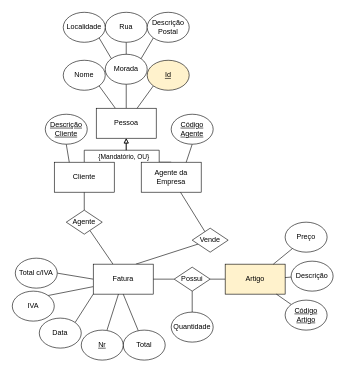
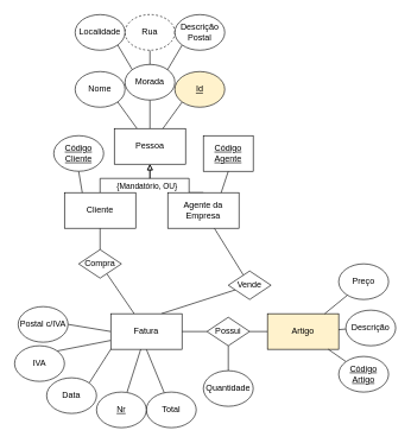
  <mxCell id="0" />
  <mxCell id="1" parent="0" />
  <mxCell id="2" style="rounded=0;orthogonalLoop=1;jettySize=auto;html=1;exitX=1;exitY=0;exitDx=0;exitDy=0;entryX=0;entryY=1;entryDx=0;entryDy=0;endArrow=none;startFill=0;" parent="1" source="3" target="50" edge="1"><mxGeometry relative="1" as="geometry"><mxPoint x="-45" y="440" as="targetPoint" /></mxGeometry></mxCell>
  <mxCell id="3" value="Data" style="ellipse;whiteSpace=wrap;html=1;" parent="1" vertex="1"><mxGeometry x="65" y="530" width="70" height="50" as="geometry" /></mxCell>
  <mxCell id="4" style="rounded=0;orthogonalLoop=1;jettySize=auto;html=1;exitX=1;exitY=0.5;exitDx=0;exitDy=0;entryX=0;entryY=0.5;entryDx=0;entryDy=0;endArrow=none;startFill=0;" parent="1" source="5" target="50" edge="1"><mxGeometry relative="1" as="geometry" /></mxCell>
- <mxCell id="5" value="Total c/IVA" style="ellipse;whiteSpace=wrap;html=1;" parent="1" vertex="1"><mxGeometry x="25" y="430" width="70" height="50" as="geometry" /></mxCell>
+ <mxCell id="5" value="Postal c/IVA" style="ellipse;whiteSpace=wrap;html=1;" parent="1" vertex="1"><mxGeometry x="25" y="430" width="70" height="50" as="geometry" /></mxCell>
  <mxCell id="6" style="rounded=0;orthogonalLoop=1;jettySize=auto;html=1;exitX=1;exitY=0;exitDx=0;exitDy=0;entryX=0;entryY=0.75;entryDx=0;entryDy=0;endArrow=none;startFill=0;" parent="1" source="7" target="50" edge="1"><mxGeometry relative="1" as="geometry"><mxPoint x="5" y="440" as="targetPoint" /></mxGeometry></mxCell>
  <mxCell id="7" value="IVA" style="ellipse;whiteSpace=wrap;html=1;" parent="1" vertex="1"><mxGeometry x="20" y="485" width="70" height="50" as="geometry" /></mxCell>
  <mxCell id="8" style="edgeStyle=orthogonalEdgeStyle;rounded=0;orthogonalLoop=1;jettySize=auto;html=1;endArrow=block;endFill=0;" parent="1" source="11" target="37" edge="1"><mxGeometry relative="1" as="geometry" /></mxCell>
  <mxCell id="9" value="{Mandatório, OU}" style="edgeLabel;html=1;align=center;verticalAlign=middle;resizable=0;points=[];" parent="8" vertex="1" connectable="0"><mxGeometry x="-0.224" y="1" relative="1" as="geometry"><mxPoint x="42" y="11" as="offset" /></mxGeometry></mxCell>
  <mxCell id="10" style="rounded=0;orthogonalLoop=1;jettySize=auto;html=1;endArrow=none;startFill=0;" parent="1" source="11" target="47" edge="1"><mxGeometry relative="1" as="geometry" /></mxCell>
  <mxCell id="11" value="Cliente" style="rounded=0;whiteSpace=wrap;html=1;" parent="1" vertex="1"><mxGeometry x="90" y="270" width="100" height="50" as="geometry" /></mxCell>
  <mxCell id="12" style="rounded=0;orthogonalLoop=1;jettySize=auto;html=1;exitX=0.5;exitY=1;exitDx=0;exitDy=0;entryX=0.25;entryY=0;entryDx=0;entryDy=0;endArrow=none;startFill=0;" parent="1" source="13" target="11" edge="1"><mxGeometry relative="1" as="geometry" /></mxCell>
- <mxCell id="13" value="&lt;u&gt;Descrição&lt;/u&gt;&lt;div&gt;&lt;u&gt;Cliente&lt;/u&gt;&lt;/div&gt;" style="ellipse;whiteSpace=wrap;html=1;" parent="1" vertex="1"><mxGeometry x="75" y="190" width="70" height="50" as="geometry" /></mxCell>
+ <mxCell id="13" value="&lt;u&gt;Código&lt;/u&gt;&lt;div&gt;&lt;u&gt;Cliente&lt;/u&gt;&lt;/div&gt;" style="ellipse;whiteSpace=wrap;html=1;" parent="1" vertex="1"><mxGeometry x="75" y="190" width="70" height="50" as="geometry" /></mxCell>
  <mxCell id="14" style="rounded=0;orthogonalLoop=1;jettySize=auto;html=1;exitX=0.5;exitY=1;exitDx=0;exitDy=0;endArrow=none;startFill=0;" parent="1" source="15" target="37" edge="1"><mxGeometry relative="1" as="geometry" /></mxCell>
  <mxCell id="15" value="Morada" style="ellipse;whiteSpace=wrap;html=1;" parent="1" vertex="1"><mxGeometry x="175" y="90" width="70" height="50" as="geometry" /></mxCell>
  <mxCell id="16" style="rounded=0;orthogonalLoop=1;jettySize=auto;html=1;entryX=0.5;entryY=0;entryDx=0;entryDy=0;endArrow=none;startFill=0;" parent="1" source="17" target="15" edge="1"><mxGeometry relative="1" as="geometry" /></mxCell>
- <mxCell id="17" value="Rua" style="ellipse;whiteSpace=wrap;html=1;" parent="1" vertex="1"><mxGeometry x="175" y="20" width="70" height="50" as="geometry" /></mxCell>
+ <mxCell id="17" value="Rua" style="ellipse;whiteSpace=wrap;html=1;dashed=1;" parent="1" vertex="1"><mxGeometry x="175" y="20" width="70" height="50" as="geometry" /></mxCell>
  <mxCell id="18" style="rounded=0;orthogonalLoop=1;jettySize=auto;html=1;exitX=1;exitY=1;exitDx=0;exitDy=0;entryX=0;entryY=0;entryDx=0;entryDy=0;endArrow=none;startFill=0;" parent="1" source="19" target="15" edge="1"><mxGeometry relative="1" as="geometry" /></mxCell>
  <mxCell id="19" value="Localidade" style="ellipse;whiteSpace=wrap;html=1;" parent="1" vertex="1"><mxGeometry x="105" y="20" width="70" height="50" as="geometry" /></mxCell>
  <mxCell id="20" style="rounded=0;orthogonalLoop=1;jettySize=auto;html=1;exitX=0;exitY=1;exitDx=0;exitDy=0;entryX=1;entryY=0;entryDx=0;entryDy=0;endArrow=none;startFill=0;" parent="1" source="21" target="15" edge="1"><mxGeometry relative="1" as="geometry" /></mxCell>
  <mxCell id="21" value="Descrição&lt;div&gt;Postal&lt;/div&gt;" style="ellipse;whiteSpace=wrap;html=1;" parent="1" vertex="1"><mxGeometry x="245" y="20" width="70" height="50" as="geometry" /></mxCell>
  <mxCell id="22" style="rounded=0;orthogonalLoop=1;jettySize=auto;html=1;exitX=1;exitY=1;exitDx=0;exitDy=0;endArrow=none;startFill=0;" parent="1" source="23" target="37" edge="1"><mxGeometry relative="1" as="geometry" /></mxCell>
  <mxCell id="23" value="Nome" style="ellipse;whiteSpace=wrap;html=1;" parent="1" vertex="1"><mxGeometry x="105" y="100" width="70" height="50" as="geometry" /></mxCell>
  <mxCell id="24" style="edgeStyle=orthogonalEdgeStyle;rounded=0;orthogonalLoop=1;jettySize=auto;html=1;exitX=0.5;exitY=0;exitDx=0;exitDy=0;endArrow=block;endFill=0;" parent="1" source="26" target="37" edge="1"><mxGeometry relative="1" as="geometry"><Array as="points"><mxPoint x="265" y="250" /><mxPoint x="210" y="250" /></Array></mxGeometry></mxCell>
  <mxCell id="25" style="rounded=0;orthogonalLoop=1;jettySize=auto;html=1;endArrow=none;startFill=0;" parent="1" source="26" target="45" edge="1"><mxGeometry relative="1" as="geometry" /></mxCell>
  <mxCell id="26" value="Agente da Empresa" style="rounded=0;whiteSpace=wrap;html=1;" parent="1" vertex="1"><mxGeometry x="235" y="270" width="100" height="50" as="geometry" /></mxCell>
  <mxCell id="27" style="rounded=0;orthogonalLoop=1;jettySize=auto;html=1;endArrow=none;startFill=0;" parent="1" source="28" target="49" edge="1"><mxGeometry relative="1" as="geometry" /></mxCell>
  <mxCell id="28" value="Artigo" style="rounded=0;whiteSpace=wrap;html=1;fillColor=#fff2cc;" parent="1" vertex="1"><mxGeometry x="375" y="440" width="100" height="50" as="geometry" /></mxCell>
  <mxCell id="29" style="rounded=0;orthogonalLoop=1;jettySize=auto;html=1;endArrow=none;startFill=0;" parent="1" source="30" target="28" edge="1"><mxGeometry relative="1" as="geometry" /></mxCell>
  <mxCell id="30" value="&lt;u&gt;Código&lt;/u&gt;&lt;div&gt;&lt;u&gt;Artigo&lt;/u&gt;&lt;/div&gt;" style="ellipse;whiteSpace=wrap;html=1;" parent="1" vertex="1"><mxGeometry x="475" y="500" width="70" height="50" as="geometry" /></mxCell>
  <mxCell id="31" style="rounded=0;orthogonalLoop=1;jettySize=auto;html=1;endArrow=none;startFill=0;" parent="1" source="32" target="28" edge="1"><mxGeometry relative="1" as="geometry" /></mxCell>
  <mxCell id="32" value="Descrição" style="ellipse;whiteSpace=wrap;html=1;" parent="1" vertex="1"><mxGeometry x="485" y="435" width="70" height="50" as="geometry" /></mxCell>
  <mxCell id="33" style="rounded=0;orthogonalLoop=1;jettySize=auto;html=1;endArrow=none;startFill=0;" parent="1" source="34" target="28" edge="1"><mxGeometry relative="1" as="geometry" /></mxCell>
  <mxCell id="34" value="Preço" style="ellipse;whiteSpace=wrap;html=1;" parent="1" vertex="1"><mxGeometry x="475" y="370" width="70" height="50" as="geometry" /></mxCell>
  <mxCell id="35" style="rounded=0;orthogonalLoop=1;jettySize=auto;html=1;exitX=0.5;exitY=1;exitDx=0;exitDy=0;entryX=0.75;entryY=0;entryDx=0;entryDy=0;endArrow=none;startFill=0;" parent="1" source="36" target="26" edge="1"><mxGeometry relative="1" as="geometry"><Array as="points" /></mxGeometry></mxCell>
- <mxCell id="36" value="&lt;u&gt;Código&lt;/u&gt;&lt;div&gt;&lt;u&gt;Agente&lt;/u&gt;&lt;/div&gt;" style="ellipse;whiteSpace=wrap;html=1;" parent="1" vertex="1"><mxGeometry x="285" y="190" width="70" height="50" as="geometry" /></mxCell>
+ <mxCell id="36" value="&lt;u&gt;Código&lt;/u&gt;&lt;div&gt;&lt;u&gt;Agente&lt;/u&gt;&lt;/div&gt;" style="whiteSpace=wrap;html=1;rounded=0;" parent="1" vertex="1"><mxGeometry x="285" y="190" width="70" height="50" as="geometry" /></mxCell>
  <mxCell id="37" value="Pessoa" style="rounded=0;whiteSpace=wrap;html=1;" parent="1" vertex="1"><mxGeometry x="160" y="180" width="100" height="50" as="geometry" /></mxCell>
  <mxCell id="38" style="rounded=0;orthogonalLoop=1;jettySize=auto;html=1;exitX=0;exitY=1;exitDx=0;exitDy=0;endArrow=none;startFill=0;" parent="1" source="39" target="37" edge="1"><mxGeometry relative="1" as="geometry" /></mxCell>
  <mxCell id="39" value="&lt;u&gt;Id&lt;/u&gt;" style="ellipse;whiteSpace=wrap;html=1;fillColor=#fff2cc;" parent="1" vertex="1"><mxGeometry x="245" y="100" width="70" height="50" as="geometry" /></mxCell>
  <mxCell id="40" style="rounded=0;orthogonalLoop=1;jettySize=auto;html=1;endArrow=none;startFill=0;entryX=0.5;entryY=1;entryDx=0;entryDy=0;" parent="1" source="41" target="49" edge="1"><mxGeometry relative="1" as="geometry"><mxPoint x="275" y="510" as="targetPoint" /></mxGeometry></mxCell>
  <mxCell id="41" value="Quantidade" style="ellipse;whiteSpace=wrap;html=1;" parent="1" vertex="1"><mxGeometry x="285" y="520" width="70" height="50" as="geometry" /></mxCell>
  <mxCell id="42" style="rounded=0;orthogonalLoop=1;jettySize=auto;html=1;endArrow=none;startFill=0;entryX=0.5;entryY=1;entryDx=0;entryDy=0;" parent="1" source="43" target="50" edge="1"><mxGeometry relative="1" as="geometry"><mxPoint x="305" y="510" as="targetPoint" /></mxGeometry></mxCell>
  <mxCell id="43" value="Total" style="ellipse;whiteSpace=wrap;html=1;" parent="1" vertex="1"><mxGeometry x="205" y="550" width="70" height="50" as="geometry" /></mxCell>
  <mxCell id="44" style="rounded=0;orthogonalLoop=1;jettySize=auto;html=1;endArrow=none;startFill=0;" parent="1" source="45" edge="1"><mxGeometry relative="1" as="geometry"><mxPoint x="226.053" y="440" as="targetPoint" /></mxGeometry></mxCell>
  <mxCell id="45" value="Vende" style="rhombus;whiteSpace=wrap;html=1;" parent="1" vertex="1"><mxGeometry x="320" y="380" width="60" height="40" as="geometry" /></mxCell>
  <mxCell id="46" style="rounded=0;orthogonalLoop=1;jettySize=auto;html=1;endArrow=none;startFill=0;" parent="1" source="47" edge="1"><mxGeometry relative="1" as="geometry"><mxPoint x="187.895" y="440" as="targetPoint" /></mxGeometry></mxCell>
- <mxCell id="47" value="Agente" style="rhombus;whiteSpace=wrap;html=1;" parent="1" vertex="1"><mxGeometry x="110" y="350" width="60" height="40" as="geometry" /></mxCell>
+ <mxCell id="47" value="Compra" style="rhombus;whiteSpace=wrap;html=1;" parent="1" vertex="1"><mxGeometry x="110" y="350" width="60" height="40" as="geometry" /></mxCell>
  <mxCell id="48" style="rounded=0;orthogonalLoop=1;jettySize=auto;html=1;endArrow=none;startFill=0;" parent="1" source="49" edge="1"><mxGeometry relative="1" as="geometry"><mxPoint x="255" y="465" as="targetPoint" /></mxGeometry></mxCell>
  <mxCell id="49" value="Possui" style="rhombus;whiteSpace=wrap;html=1;" parent="1" vertex="1"><mxGeometry x="290" y="445" width="60" height="40" as="geometry" /></mxCell>
  <mxCell id="50" value="Fatura" style="rounded=0;whiteSpace=wrap;html=1;" parent="1" vertex="1"><mxGeometry x="155" y="440" width="100" height="50" as="geometry" /></mxCell>
  <mxCell id="51" style="rounded=0;orthogonalLoop=1;jettySize=auto;html=1;endArrow=none;startFill=0;" parent="1" source="52" target="50" edge="1"><mxGeometry relative="1" as="geometry" /></mxCell>
  <mxCell id="52" value="&lt;u&gt;Nr&lt;/u&gt;" style="ellipse;whiteSpace=wrap;html=1;" parent="1" vertex="1"><mxGeometry x="135" y="550" width="70" height="50" as="geometry" /></mxCell>
